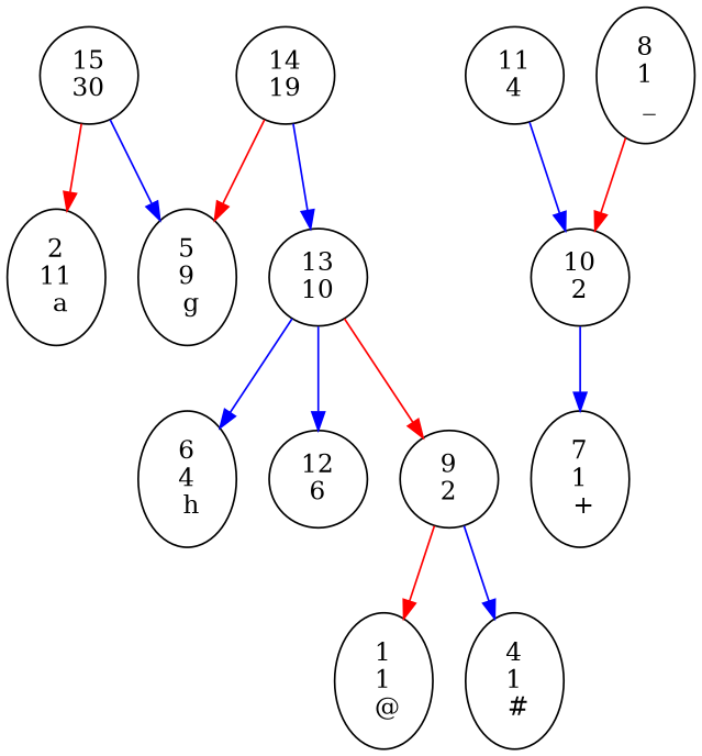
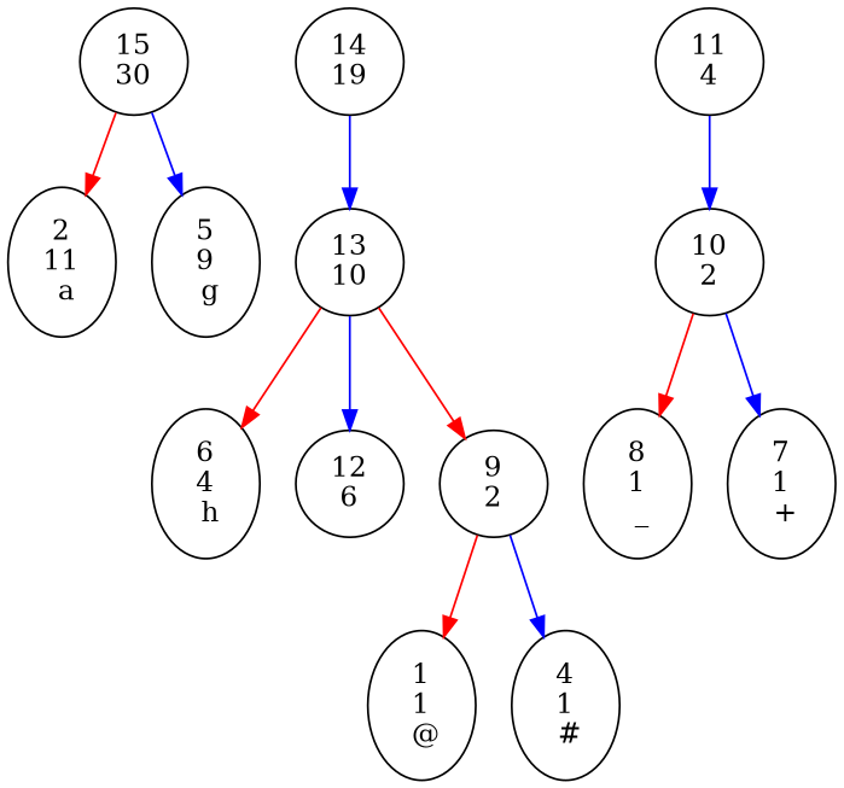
  digraph {
    lable=" aaabbggggghhhhaaaggggaaaaa_+@# "
    edge [color=red]
    "15\n30"
    "2\n11\n a"
    "5\n9\n g"
    "14\n19"
    "13\n10"
    "6\n4\n h"
    "12\n6"
    "9\n2"
    "1\n1\n @"
    "4\n1\n #"
    "11\n4"
    "10\n2"
    "8\n1\n _"
    "7\n1\n +"
    "15\n30" -> "2\n11\n a"
    "15\n30" -> "5\n9\n g" [color=blue]
-   "14\n19" -> "5\n9\n g"
    "14\n19" -> "13\n10" [color=blue]
-   "13\n10" -> "6\n4\n h" [color=blue]
+   "13\n10" -> "6\n4\n h"
    "13\n10" -> "12\n6" [color=blue]
    "13\n10" -> "9\n2"
    "9\n2" -> "1\n1\n @"
    "9\n2" -> "4\n1\n #" [color=blue]
    "11\n4" -> "10\n2" [color=blue]
-   "8\n1\n _" -> "10\n2"
+   "10\n2" -> "8\n1\n _"
    "10\n2" -> "7\n1\n +" [color=blue]
  }
